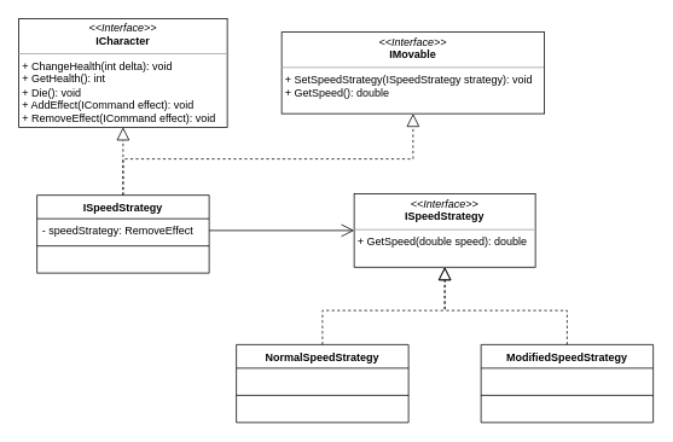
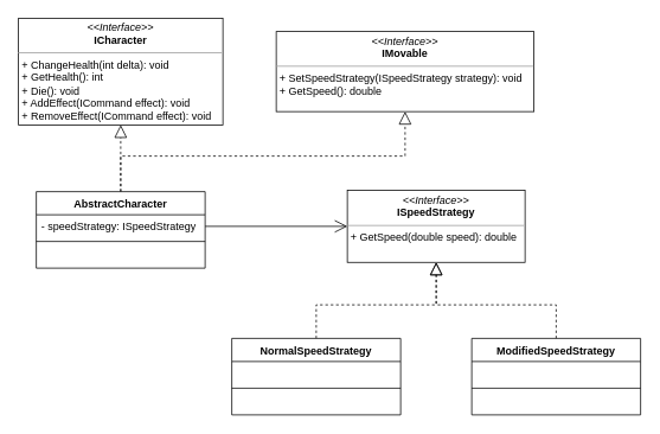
  <mxCell id="0" />
  <mxCell id="1" parent="0" />
  <mxCell id="2" style="edgeStyle=orthogonalEdgeStyle;rounded=0;orthogonalLoop=1;jettySize=auto;html=1;exitX=0.5;exitY=0;exitDx=0;exitDy=0;endArrow=block;endFill=0;startSize=6;endSize=12;dashed=1;" parent="1" source="4" target="9" edge="1"><mxGeometry relative="1" as="geometry" /></mxCell>
  <mxCell id="3" style="edgeStyle=orthogonalEdgeStyle;rounded=0;orthogonalLoop=1;jettySize=auto;html=1;exitX=0.5;exitY=0;exitDx=0;exitDy=0;endArrow=block;endFill=0;startSize=6;endSize=12;dashed=1;" parent="1" source="4" target="21" edge="1"><mxGeometry relative="1" as="geometry" /></mxCell>
- <mxCell id="4" value="ISpeedStrategy" style="swimlane;fontStyle=1;align=center;verticalAlign=top;childLayout=stackLayout;horizontal=1;startSize=26;horizontalStack=0;resizeParent=1;resizeParentMax=0;resizeLast=0;collapsible=1;marginBottom=0;" parent="1" vertex="1"><mxGeometry x="40" y="215" width="190" height="86" as="geometry" /></mxCell>
- <mxCell id="5" value="- speedStrategy: RemoveEffect" style="text;strokeColor=none;fillColor=none;align=left;verticalAlign=top;spacingLeft=4;spacingRight=4;overflow=hidden;rotatable=0;points=[[0,0.5],[1,0.5]];portConstraint=eastwest;" parent="4" vertex="1"><mxGeometry y="26" width="190" height="26" as="geometry" /></mxCell>
+ <mxCell id="4" value="AbstractCharacter" style="swimlane;fontStyle=1;align=center;verticalAlign=top;childLayout=stackLayout;horizontal=1;startSize=26;horizontalStack=0;resizeParent=1;resizeParentMax=0;resizeLast=0;collapsible=1;marginBottom=0;" parent="1" vertex="1"><mxGeometry x="40" y="215" width="190" height="86" as="geometry" /></mxCell>
+ <mxCell id="5" value="- speedStrategy: ISpeedStrategy" style="text;strokeColor=none;fillColor=none;align=left;verticalAlign=top;spacingLeft=4;spacingRight=4;overflow=hidden;rotatable=0;points=[[0,0.5],[1,0.5]];portConstraint=eastwest;" parent="4" vertex="1"><mxGeometry y="26" width="190" height="26" as="geometry" /></mxCell>
  <mxCell id="6" value="" style="line;strokeWidth=1;fillColor=none;align=left;verticalAlign=middle;spacingTop=-1;spacingLeft=3;spacingRight=3;rotatable=0;labelPosition=right;points=[];portConstraint=eastwest;strokeColor=inherit;" parent="4" vertex="1"><mxGeometry y="52" width="190" height="8" as="geometry" /></mxCell>
  <mxCell id="7" value=" " style="text;strokeColor=none;fillColor=none;align=left;verticalAlign=top;spacingLeft=4;spacingRight=4;overflow=hidden;rotatable=0;points=[[0,0.5],[1,0.5]];portConstraint=eastwest;" parent="4" vertex="1"><mxGeometry y="60" width="190" height="26" as="geometry" /></mxCell>
  <mxCell id="8" value="&lt;p style=&quot;margin:0px;margin-top:4px;text-align:center;&quot;&gt;&lt;i&gt;&amp;lt;&amp;lt;Interface&amp;gt;&amp;gt;&lt;/i&gt;&lt;br&gt;&lt;b&gt;ISpeedStrategy&lt;/b&gt;&lt;/p&gt;&lt;hr size=&quot;1&quot;&gt;&lt;p style=&quot;margin:0px;margin-left:4px;&quot;&gt;&lt;/p&gt;&lt;p style=&quot;margin:0px;margin-left:4px;&quot;&gt;+ GetSpeed(double speed): double&lt;br&gt;&lt;br&gt;&lt;/p&gt;" style="verticalAlign=top;align=left;overflow=fill;fontSize=12;fontFamily=Helvetica;html=1;" parent="1" vertex="1"><mxGeometry x="390" y="213.5" width="200" height="81" as="geometry" /></mxCell>
  <mxCell id="9" value="&lt;p style=&quot;margin:0px;margin-top:4px;text-align:center;&quot;&gt;&lt;i&gt;&amp;lt;&amp;lt;Interface&amp;gt;&amp;gt;&lt;/i&gt;&lt;br&gt;&lt;b&gt;ICharacter&lt;/b&gt;&lt;/p&gt;&lt;hr size=&quot;1&quot;&gt;&lt;p style=&quot;margin:0px;margin-left:4px;&quot;&gt;&lt;/p&gt;&lt;p style=&quot;margin:0px;margin-left:4px;&quot;&gt;+&amp;nbsp;&lt;span style=&quot;background-color: initial;&quot;&gt;ChangeHealth(int delta): void&lt;/span&gt;&lt;/p&gt;&lt;p style=&quot;margin:0px;margin-left:4px;&quot;&gt;+ GetHealth(): int&lt;/p&gt;&lt;p style=&quot;margin:0px;margin-left:4px;&quot;&gt;+ Die(): void&lt;/p&gt;&lt;p style=&quot;margin:0px;margin-left:4px;&quot;&gt;+ AddEffect(ICommand effect): void&lt;/p&gt;&lt;p style=&quot;margin:0px;margin-left:4px;&quot;&gt;+ RemoveEffect(ICommand effect): void&lt;/p&gt;&lt;p style=&quot;margin:0px;margin-left:4px;&quot;&gt;&lt;br&gt;&lt;/p&gt;" style="verticalAlign=top;align=left;overflow=fill;fontSize=12;fontFamily=Helvetica;html=1;" parent="1" vertex="1"><mxGeometry x="20" y="20" width="230" height="120" as="geometry" /></mxCell>
  <mxCell id="10" style="edgeStyle=orthogonalEdgeStyle;rounded=0;orthogonalLoop=1;jettySize=auto;html=1;exitX=0.5;exitY=0;exitDx=0;exitDy=0;dashed=1;endArrow=block;endFill=0;startSize=6;endSize=12;" parent="1" source="11" target="8" edge="1"><mxGeometry relative="1" as="geometry" /></mxCell>
  <mxCell id="11" value="NormalSpeedStrategy" style="swimlane;fontStyle=1;align=center;verticalAlign=top;childLayout=stackLayout;horizontal=1;startSize=26;horizontalStack=0;resizeParent=1;resizeParentMax=0;resizeLast=0;collapsible=1;marginBottom=0;" parent="1" vertex="1"><mxGeometry x="260" y="380" width="190" height="86" as="geometry" /></mxCell>
  <mxCell id="12" value=" " style="text;strokeColor=none;fillColor=none;align=left;verticalAlign=top;spacingLeft=4;spacingRight=4;overflow=hidden;rotatable=0;points=[[0,0.5],[1,0.5]];portConstraint=eastwest;" parent="11" vertex="1"><mxGeometry y="26" width="190" height="26" as="geometry" /></mxCell>
  <mxCell id="13" value="" style="line;strokeWidth=1;fillColor=none;align=left;verticalAlign=middle;spacingTop=-1;spacingLeft=3;spacingRight=3;rotatable=0;labelPosition=right;points=[];portConstraint=eastwest;strokeColor=inherit;" parent="11" vertex="1"><mxGeometry y="52" width="190" height="8" as="geometry" /></mxCell>
  <mxCell id="14" value=" " style="text;strokeColor=none;fillColor=none;align=left;verticalAlign=top;spacingLeft=4;spacingRight=4;overflow=hidden;rotatable=0;points=[[0,0.5],[1,0.5]];portConstraint=eastwest;" parent="11" vertex="1"><mxGeometry y="60" width="190" height="26" as="geometry" /></mxCell>
  <mxCell id="15" style="edgeStyle=orthogonalEdgeStyle;rounded=0;orthogonalLoop=1;jettySize=auto;html=1;exitX=0.5;exitY=0;exitDx=0;exitDy=0;dashed=1;endArrow=block;endFill=0;startSize=6;endSize=12;" parent="1" source="16" target="8" edge="1"><mxGeometry relative="1" as="geometry" /></mxCell>
  <mxCell id="16" value="ModifiedSpeedStrategy" style="swimlane;fontStyle=1;align=center;verticalAlign=top;childLayout=stackLayout;horizontal=1;startSize=26;horizontalStack=0;resizeParent=1;resizeParentMax=0;resizeLast=0;collapsible=1;marginBottom=0;" parent="1" vertex="1"><mxGeometry x="530" y="380" width="190" height="86" as="geometry" /></mxCell>
  <mxCell id="17" value=" " style="text;strokeColor=none;fillColor=none;align=left;verticalAlign=top;spacingLeft=4;spacingRight=4;overflow=hidden;rotatable=0;points=[[0,0.5],[1,0.5]];portConstraint=eastwest;" parent="16" vertex="1"><mxGeometry y="26" width="190" height="26" as="geometry" /></mxCell>
  <mxCell id="18" value="" style="line;strokeWidth=1;fillColor=none;align=left;verticalAlign=middle;spacingTop=-1;spacingLeft=3;spacingRight=3;rotatable=0;labelPosition=right;points=[];portConstraint=eastwest;strokeColor=inherit;" parent="16" vertex="1"><mxGeometry y="52" width="190" height="8" as="geometry" /></mxCell>
  <mxCell id="19" value=" " style="text;strokeColor=none;fillColor=none;align=left;verticalAlign=top;spacingLeft=4;spacingRight=4;overflow=hidden;rotatable=0;points=[[0,0.5],[1,0.5]];portConstraint=eastwest;" parent="16" vertex="1"><mxGeometry y="60" width="190" height="26" as="geometry" /></mxCell>
  <mxCell id="20" style="edgeStyle=orthogonalEdgeStyle;rounded=0;orthogonalLoop=1;jettySize=auto;html=1;exitX=1;exitY=0.5;exitDx=0;exitDy=0;endArrow=open;endFill=0;startSize=6;endSize=12;" parent="1" source="5" target="8" edge="1"><mxGeometry relative="1" as="geometry" /></mxCell>
  <mxCell id="21" value="&lt;p style=&quot;margin:0px;margin-top:4px;text-align:center;&quot;&gt;&lt;i&gt;&amp;lt;&amp;lt;Interface&amp;gt;&amp;gt;&lt;/i&gt;&lt;br&gt;&lt;b&gt;IMovable&lt;/b&gt;&lt;/p&gt;&lt;hr size=&quot;1&quot;&gt;&lt;p style=&quot;margin:0px;margin-left:4px;&quot;&gt;&lt;/p&gt;&lt;p style=&quot;margin:0px;margin-left:4px;&quot;&gt;&lt;span style=&quot;background-color: initial;&quot;&gt;+ SetSpeedStrategy(ISpeedStrategy strategy): void&lt;/span&gt;&lt;/p&gt;&lt;p style=&quot;margin:0px;margin-left:4px;&quot;&gt;+ GetSpeed(): double&lt;/p&gt;&lt;p style=&quot;margin:0px;margin-left:4px;&quot;&gt;&lt;br&gt;&lt;/p&gt;" style="verticalAlign=top;align=left;overflow=fill;fontSize=12;fontFamily=Helvetica;html=1;" parent="1" vertex="1"><mxGeometry x="310" y="35" width="290" height="90" as="geometry" /></mxCell>
